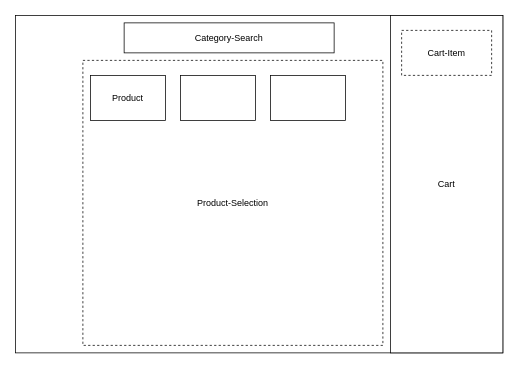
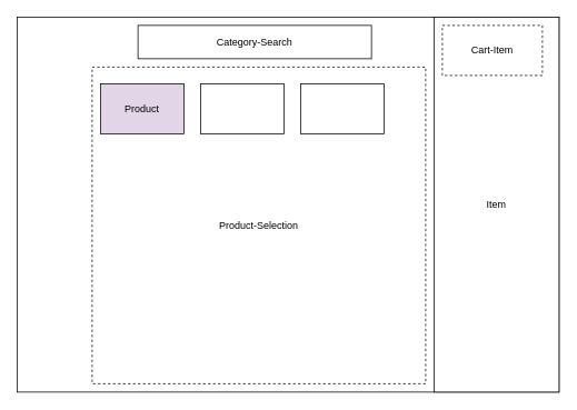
  <mxCell id="0" />
  <mxCell id="1" parent="0" />
  <mxCell id="2" value="" style="rounded=1;whiteSpace=wrap;html=1;arcSize=0;" vertex="1" parent="1"><mxGeometry x="20" y="20" width="650" height="450" as="geometry" /></mxCell>
  <mxCell id="3" value="Category-Search" style="rounded=0;whiteSpace=wrap;html=1;" vertex="1" parent="1"><mxGeometry x="165" y="30" width="280" height="40" as="geometry" /></mxCell>
- <mxCell id="4" value="Cart" style="rounded=0;whiteSpace=wrap;html=1;" vertex="1" parent="1"><mxGeometry x="520" y="20" width="150" height="450" as="geometry" /></mxCell>
- <mxCell id="5" value="Product" style="rounded=0;whiteSpace=wrap;html=1;" vertex="1" parent="1"><mxGeometry x="120" y="100" width="100" height="60" as="geometry" /></mxCell>
+ <mxCell id="4" value="Item" style="rounded=0;whiteSpace=wrap;html=1;" vertex="1" parent="1"><mxGeometry x="520" y="20" width="150" height="450" as="geometry" /></mxCell>
+ <mxCell id="5" value="Product" style="rounded=0;whiteSpace=wrap;html=1;fillColor=#e1d5e7;" vertex="1" parent="1"><mxGeometry x="120" y="100" width="100" height="60" as="geometry" /></mxCell>
  <mxCell id="6" value="" style="rounded=0;whiteSpace=wrap;html=1;" vertex="1" parent="1"><mxGeometry x="240" y="100" width="100" height="60" as="geometry" /></mxCell>
  <mxCell id="7" value="" style="rounded=0;whiteSpace=wrap;html=1;" vertex="1" parent="1"><mxGeometry x="360" y="100" width="100" height="60" as="geometry" /></mxCell>
  <mxCell id="8" value="Product-Selection" style="rounded=0;whiteSpace=wrap;html=1;fillColor=none;dashed=1;" vertex="1" parent="1"><mxGeometry x="110" y="80" width="400" height="380" as="geometry" /></mxCell>
- <mxCell id="9" value="Cart-Item" style="rounded=0;whiteSpace=wrap;html=1;dashed=1;fillColor=none;" vertex="1" parent="1"><mxGeometry x="535" y="40" width="120" height="60" as="geometry" /></mxCell>
+ <mxCell id="9" value="Cart-Item" style="rounded=0;whiteSpace=wrap;html=1;dashed=1;fillColor=none;" vertex="1" parent="1"><mxGeometry x="530" y="30" width="120" height="60" as="geometry" /></mxCell>
